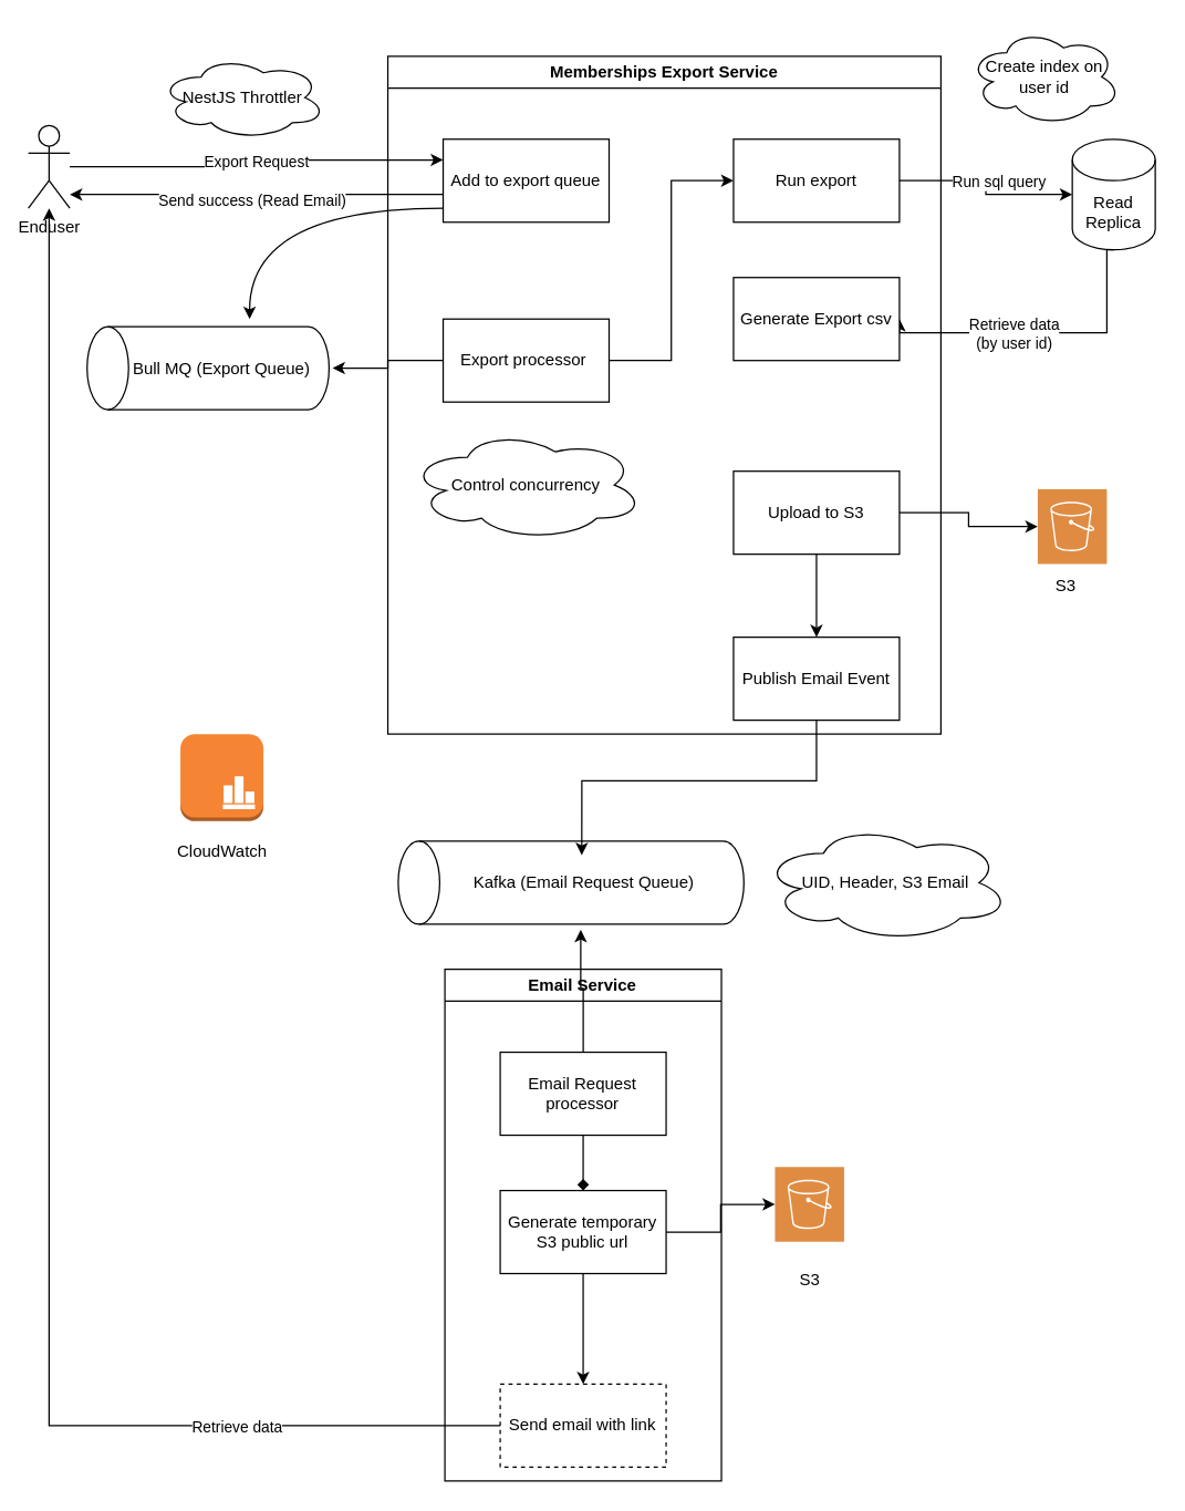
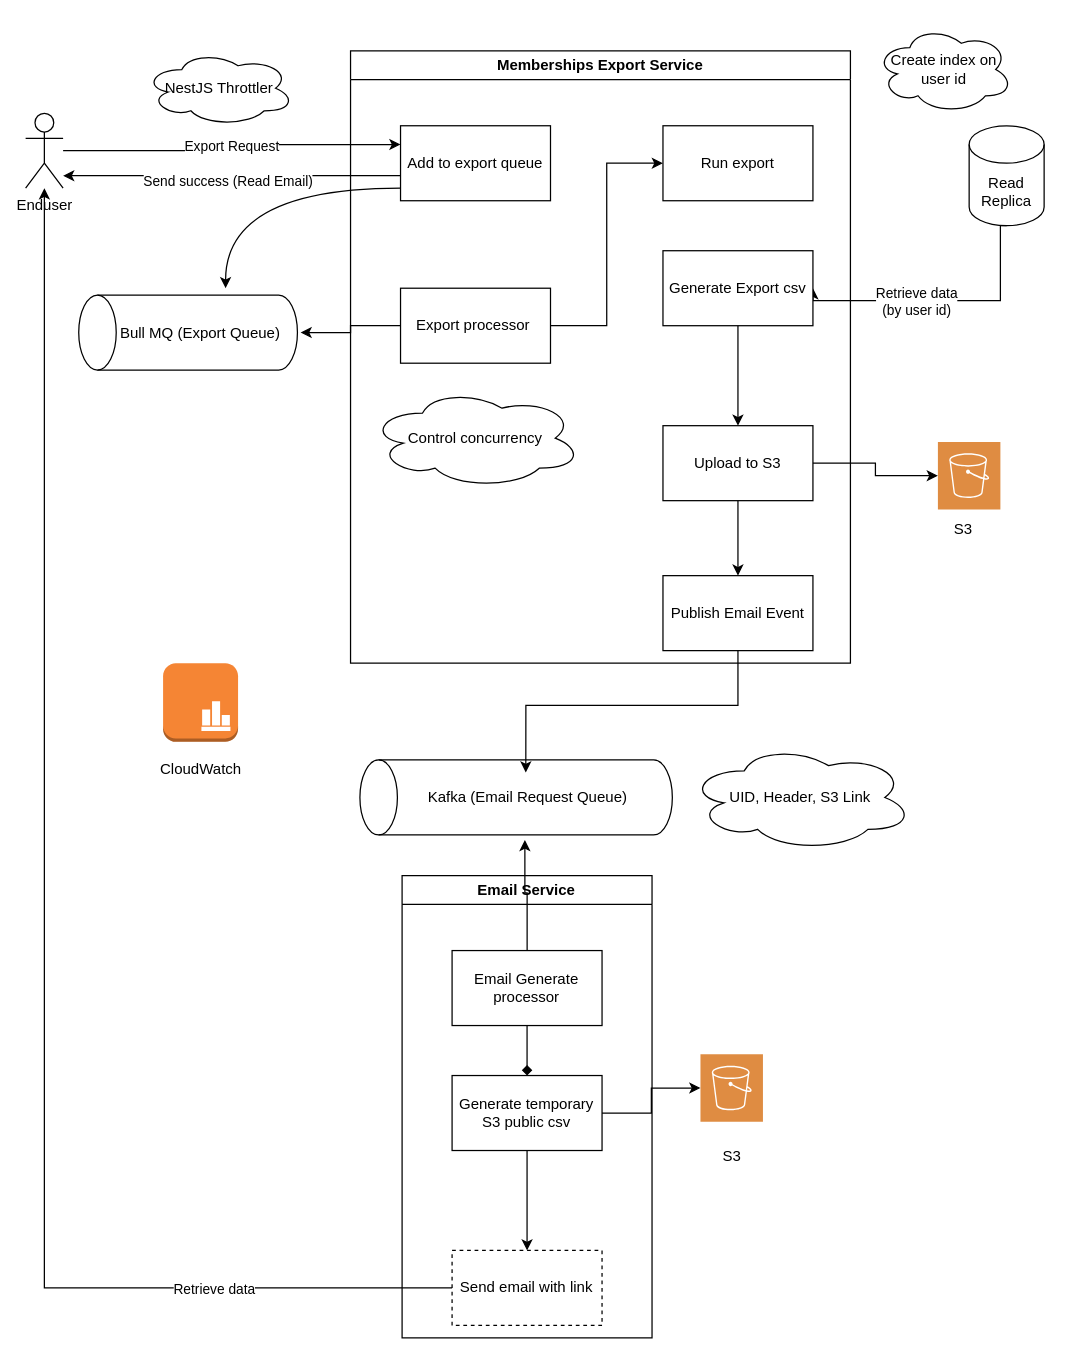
  <mxCell id="0" />
  <mxCell id="1" parent="0" />
  <mxCell id="2" value="Export Request" style="edgeStyle=orthogonalEdgeStyle;rounded=0;orthogonalLoop=1;jettySize=auto;html=1;entryX=0;entryY=0.25;entryDx=0;entryDy=0;" parent="1" source="3" target="14" edge="1"><mxGeometry relative="1" as="geometry"><mxPoint x="360" y="120" as="targetPoint" /><mxPoint as="offset" /></mxGeometry></mxCell>
  <mxCell id="3" value="Enduser&lt;div&gt;&lt;br&gt;&lt;/div&gt;" style="shape=umlActor;verticalLabelPosition=bottom;verticalAlign=top;html=1;outlineConnect=0;" parent="1" vertex="1"><mxGeometry x="20" y="90" width="30" height="60" as="geometry" /></mxCell>
  <mxCell id="4" style="edgeStyle=orthogonalEdgeStyle;rounded=0;orthogonalLoop=1;jettySize=auto;html=1;entryX=1;entryY=0.5;entryDx=0;entryDy=0;exitX=0.5;exitY=1;exitDx=0;exitDy=0;exitPerimeter=0;" parent="1" source="6" target="10" edge="1"><mxGeometry relative="1" as="geometry"><mxPoint x="650" y="300" as="targetPoint" /><Array as="points"><mxPoint x="800" y="180" /><mxPoint x="800" y="240" /></Array><mxPoint x="790" y="240" as="sourcePoint" /></mxGeometry></mxCell>
  <mxCell id="5" value="Retrieve data&lt;div&gt;(by user id)&lt;/div&gt;" style="edgeLabel;html=1;align=center;verticalAlign=middle;resizable=0;points=[];" parent="4" vertex="1" connectable="0"><mxGeometry x="0.317" y="3" relative="1" as="geometry"><mxPoint x="15" y="-3" as="offset" /></mxGeometry></mxCell>
  <mxCell id="6" value="Read Replica" style="shape=cylinder3;whiteSpace=wrap;html=1;boundedLbl=1;backgroundOutline=1;size=15;" parent="1" vertex="1"><mxGeometry x="775" y="100" width="60" height="80" as="geometry" /></mxCell>
  <mxCell id="7" value="Memberships Export Service" style="swimlane;whiteSpace=wrap;html=1;" parent="1" vertex="1"><mxGeometry x="280" y="40" width="400" height="490" as="geometry" /></mxCell>
  <mxCell id="8" value="Run export" style="rounded=0;whiteSpace=wrap;html=1;" parent="7" vertex="1"><mxGeometry x="250" y="60" width="120" height="60" as="geometry" /></mxCell>
+ <mxCell id="9" value="" style="edgeStyle=orthogonalEdgeStyle;rounded=0;orthogonalLoop=1;jettySize=auto;html=1;" parent="7" source="10" target="12" edge="1"><mxGeometry relative="1" as="geometry" /></mxCell>
  <mxCell id="10" value="Generate Export csv" style="rounded=0;whiteSpace=wrap;html=1;" parent="7" vertex="1"><mxGeometry x="250" y="160" width="120" height="60" as="geometry" /></mxCell>
  <mxCell id="11" style="edgeStyle=orthogonalEdgeStyle;rounded=0;orthogonalLoop=1;jettySize=auto;html=1;" parent="7" source="12" edge="1"><mxGeometry relative="1" as="geometry"><mxPoint x="310" y="420" as="targetPoint" /></mxGeometry></mxCell>
  <mxCell id="12" value="Upload to S3" style="whiteSpace=wrap;html=1;rounded=0;" parent="7" vertex="1"><mxGeometry x="250" y="300" width="120" height="60" as="geometry" /></mxCell>
  <mxCell id="13" value="Publish Email Event" style="whiteSpace=wrap;html=1;rounded=0;" parent="7" vertex="1"><mxGeometry x="250" y="420" width="120" height="60" as="geometry" /></mxCell>
  <mxCell id="14" value="Add to export queue" style="rounded=0;whiteSpace=wrap;html=1;" parent="7" vertex="1"><mxGeometry x="40" y="60" width="120" height="60" as="geometry" /></mxCell>
  <mxCell id="15" style="edgeStyle=orthogonalEdgeStyle;rounded=0;orthogonalLoop=1;jettySize=auto;html=1;entryX=0;entryY=0.5;entryDx=0;entryDy=0;" parent="7" source="16" target="8" edge="1"><mxGeometry relative="1" as="geometry" /></mxCell>
  <mxCell id="16" value="Export processor&amp;nbsp;" style="rounded=0;whiteSpace=wrap;html=1;" parent="7" vertex="1"><mxGeometry x="40" y="190" width="120" height="60" as="geometry" /></mxCell>
  <mxCell id="17" value="Control concurrency" style="ellipse;shape=cloud;whiteSpace=wrap;html=1;" parent="7" vertex="1"><mxGeometry x="15" y="270" width="170" height="80" as="geometry" /></mxCell>
- <mxCell id="18" style="edgeStyle=orthogonalEdgeStyle;rounded=0;orthogonalLoop=1;jettySize=auto;html=1;" parent="1" source="8" target="6" edge="1"><mxGeometry relative="1" as="geometry" /></mxCell>
- <mxCell id="19" value="Run sql query" style="edgeLabel;html=1;align=center;verticalAlign=middle;resizable=0;points=[];" parent="18" vertex="1" connectable="0"><mxGeometry x="-0.194" y="-2" relative="1" as="geometry"><mxPoint x="17" y="-2" as="offset" /></mxGeometry></mxCell>
  <mxCell id="20" style="edgeStyle=orthogonalEdgeStyle;rounded=0;orthogonalLoop=1;jettySize=auto;html=1;" parent="1" source="14" target="3" edge="1"><mxGeometry relative="1" as="geometry"><Array as="points"><mxPoint x="180" y="140" /><mxPoint x="180" y="140" /></Array><mxPoint x="450" y="150" as="sourcePoint" /></mxGeometry></mxCell>
  <mxCell id="21" value="Send success (Read Email)" style="edgeLabel;html=1;align=center;verticalAlign=middle;resizable=0;points=[];" parent="20" vertex="1" connectable="0"><mxGeometry x="0.027" y="4" relative="1" as="geometry"><mxPoint as="offset" /></mxGeometry></mxCell>
  <mxCell id="22" value="Create index on user id" style="ellipse;shape=cloud;whiteSpace=wrap;html=1;" parent="1" vertex="1"><mxGeometry x="700" width="110" height="70" as="geometry" y="20" /></mxCell>
  <mxCell id="23" value="" style="sketch=0;pointerEvents=1;shadow=0;dashed=0;html=1;strokeColor=none;fillColor=#DF8C42;labelPosition=center;verticalLabelPosition=bottom;verticalAlign=top;align=center;outlineConnect=0;shape=mxgraph.veeam2.aws_s3;" parent="1" vertex="1"><mxGeometry x="750" y="353" width="50" height="54" as="geometry" /></mxCell>
  <mxCell id="24" style="edgeStyle=orthogonalEdgeStyle;rounded=0;orthogonalLoop=1;jettySize=auto;html=1;" parent="1" source="12" target="23" edge="1"><mxGeometry relative="1" as="geometry" /></mxCell>
  <mxCell id="25" value="Email Service" style="swimlane;whiteSpace=wrap;html=1;" parent="1" vertex="1"><mxGeometry x="321.25" y="700" width="200" height="370" as="geometry" /></mxCell>
- <mxCell id="26" value="Email Request processor" style="rounded=0;whiteSpace=wrap;html=1;" parent="25" vertex="1"><mxGeometry x="40" y="60" width="120" height="60" as="geometry" /></mxCell>
+ <mxCell id="26" value="Email Generate processor" style="rounded=0;whiteSpace=wrap;html=1;" parent="25" vertex="1"><mxGeometry x="40" y="60" width="120" height="60" as="geometry" /></mxCell>
  <mxCell id="27" style="edgeStyle=orthogonalEdgeStyle;rounded=0;orthogonalLoop=1;jettySize=auto;html=1;entryX=0.5;entryY=0;entryDx=0;entryDy=0;" parent="25" source="28" target="29" edge="1"><mxGeometry relative="1" as="geometry"><mxPoint x="100" y="420" as="targetPoint" /></mxGeometry></mxCell>
- <mxCell id="28" value="Generate temporary S3 public url" style="whiteSpace=wrap;html=1;rounded=0;" parent="25" vertex="1"><mxGeometry x="40" y="160" width="120" height="60" as="geometry" /></mxCell>
+ <mxCell id="28" value="Generate temporary S3 public csv" style="whiteSpace=wrap;html=1;rounded=0;" parent="25" vertex="1"><mxGeometry x="40" y="160" width="120" height="60" as="geometry" /></mxCell>
  <mxCell id="29" value="Send email with link" style="whiteSpace=wrap;html=1;rounded=0;dashed=1;" parent="25" vertex="1"><mxGeometry x="40" y="300" width="120" height="60" as="geometry" /></mxCell>
  <mxCell id="30" style="edgeStyle=orthogonalEdgeStyle;rounded=0;orthogonalLoop=1;jettySize=auto;html=1;exitX=0.5;exitY=1;exitDx=0;exitDy=0;entryX=0.5;entryY=0;entryDx=0;entryDy=0;endArrow=diamond;" parent="25" source="26" target="28" edge="1"><mxGeometry relative="1" as="geometry"><mxPoint x="99.75" y="150" as="targetPoint" /><mxPoint x="100" y="130" as="sourcePoint" /></mxGeometry></mxCell>
  <mxCell id="31" value="" style="shape=cylinder3;whiteSpace=wrap;html=1;boundedLbl=1;backgroundOutline=1;size=15;rotation=-90;" parent="1" vertex="1"><mxGeometry x="382.5" y="512.5" width="60" height="250" as="geometry" /></mxCell>
  <mxCell id="32" value="Kafka (Email Request Queue)" style="text;html=1;align=center;verticalAlign=middle;whiteSpace=wrap;rounded=0;" parent="1" vertex="1"><mxGeometry x="332.5" y="622.5" width="177.5" height="30" as="geometry" /></mxCell>
  <mxCell id="33" style="edgeStyle=orthogonalEdgeStyle;rounded=0;orthogonalLoop=1;jettySize=auto;html=1;entryX=0.833;entryY=0.531;entryDx=0;entryDy=0;entryPerimeter=0;" parent="1" source="13" target="31" edge="1"><mxGeometry relative="1" as="geometry" /></mxCell>
  <mxCell id="34" style="edgeStyle=orthogonalEdgeStyle;rounded=0;orthogonalLoop=1;jettySize=auto;html=1;entryX=-0.067;entryY=0.528;entryDx=0;entryDy=0;entryPerimeter=0;" parent="1" source="26" target="31" edge="1"><mxGeometry relative="1" as="geometry" /></mxCell>
  <mxCell id="35" value="" style="sketch=0;pointerEvents=1;shadow=0;dashed=0;html=1;strokeColor=none;fillColor=#DF8C42;labelPosition=center;verticalLabelPosition=bottom;verticalAlign=top;align=center;outlineConnect=0;shape=mxgraph.veeam2.aws_s3;" parent="1" vertex="1"><mxGeometry x="560" y="843" width="50" height="54" as="geometry" /></mxCell>
  <mxCell id="36" style="edgeStyle=orthogonalEdgeStyle;rounded=0;orthogonalLoop=1;jettySize=auto;html=1;" parent="1" source="28" target="35" edge="1"><mxGeometry relative="1" as="geometry" /></mxCell>
  <mxCell id="37" style="edgeStyle=orthogonalEdgeStyle;rounded=0;orthogonalLoop=1;jettySize=auto;html=1;" parent="1" source="29" target="3" edge="1"><mxGeometry relative="1" as="geometry" /></mxCell>
  <mxCell id="38" value="Retrieve data" style="edgeLabel;html=1;align=center;verticalAlign=middle;resizable=0;points=[];" parent="37" vertex="1" connectable="0"><mxGeometry x="-0.826" y="-1" relative="1" as="geometry"><mxPoint x="-86" y="1" as="offset" /></mxGeometry></mxCell>
  <mxCell id="39" value="NestJS Throttler" style="ellipse;shape=cloud;whiteSpace=wrap;html=1;" parent="1" vertex="1"><mxGeometry x="115" y="40" width="120" height="60" as="geometry" /></mxCell>
- <mxCell id="40" value="UID, Header, S3 Email" style="ellipse;shape=cloud;whiteSpace=wrap;html=1;" parent="1" vertex="1"><mxGeometry x="550" y="595" width="180" height="85" as="geometry" /></mxCell>
+ <mxCell id="40" value="UID, Header, S3 Link" style="ellipse;shape=cloud;whiteSpace=wrap;html=1;" parent="1" vertex="1"><mxGeometry x="550" y="595" width="180" height="85" as="geometry" /></mxCell>
  <mxCell id="41" value="" style="shape=cylinder3;whiteSpace=wrap;html=1;boundedLbl=1;backgroundOutline=1;size=15;rotation=-90;" parent="1" vertex="1"><mxGeometry x="120" y="178" width="60" height="175" as="geometry" /></mxCell>
  <mxCell id="42" value="Bull MQ (Export Queue)" style="text;html=1;align=center;verticalAlign=middle;whiteSpace=wrap;rounded=0;" parent="1" vertex="1"><mxGeometry x="80" y="250.5" width="160" height="30" as="geometry" /></mxCell>
  <mxCell id="43" style="edgeStyle=orthogonalEdgeStyle;rounded=0;orthogonalLoop=1;jettySize=auto;html=1;curved=1;" parent="1" source="14" edge="1"><mxGeometry relative="1" as="geometry"><mxPoint x="180" y="230" as="targetPoint" /><Array as="points"><mxPoint x="180" y="150" /></Array></mxGeometry></mxCell>
  <mxCell id="44" style="edgeStyle=orthogonalEdgeStyle;rounded=0;orthogonalLoop=1;jettySize=auto;html=1;" parent="1" source="16" target="42" edge="1"><mxGeometry relative="1" as="geometry" /></mxCell>
  <mxCell id="45" value="" style="outlineConnect=0;dashed=0;verticalLabelPosition=bottom;verticalAlign=top;align=center;html=1;shape=mxgraph.aws3.instance_with_cloudwatch;fillColor=#F58534;gradientColor=none;" parent="1" vertex="1"><mxGeometry x="130" y="530" width="60" height="63" as="geometry" /></mxCell>
  <mxCell id="46" value="CloudWatch" style="text;html=1;align=center;verticalAlign=middle;resizable=0;points=[];autosize=1;strokeColor=none;fillColor=none;" parent="1" vertex="1"><mxGeometry x="115" y="600" width="90" height="30" as="geometry" /></mxCell>
  <mxCell id="47" value="S3" style="text;html=1;align=center;verticalAlign=middle;resizable=0;points=[];autosize=1;strokeColor=none;fillColor=none;" parent="1" vertex="1"><mxGeometry x="750" y="408" width="40" height="30" as="geometry" /></mxCell>
  <mxCell id="48" value="S3" style="text;html=1;align=center;verticalAlign=middle;resizable=0;points=[];autosize=1;strokeColor=none;fillColor=none;" parent="1" vertex="1"><mxGeometry x="565" y="910" width="40" height="30" as="geometry" /></mxCell>
